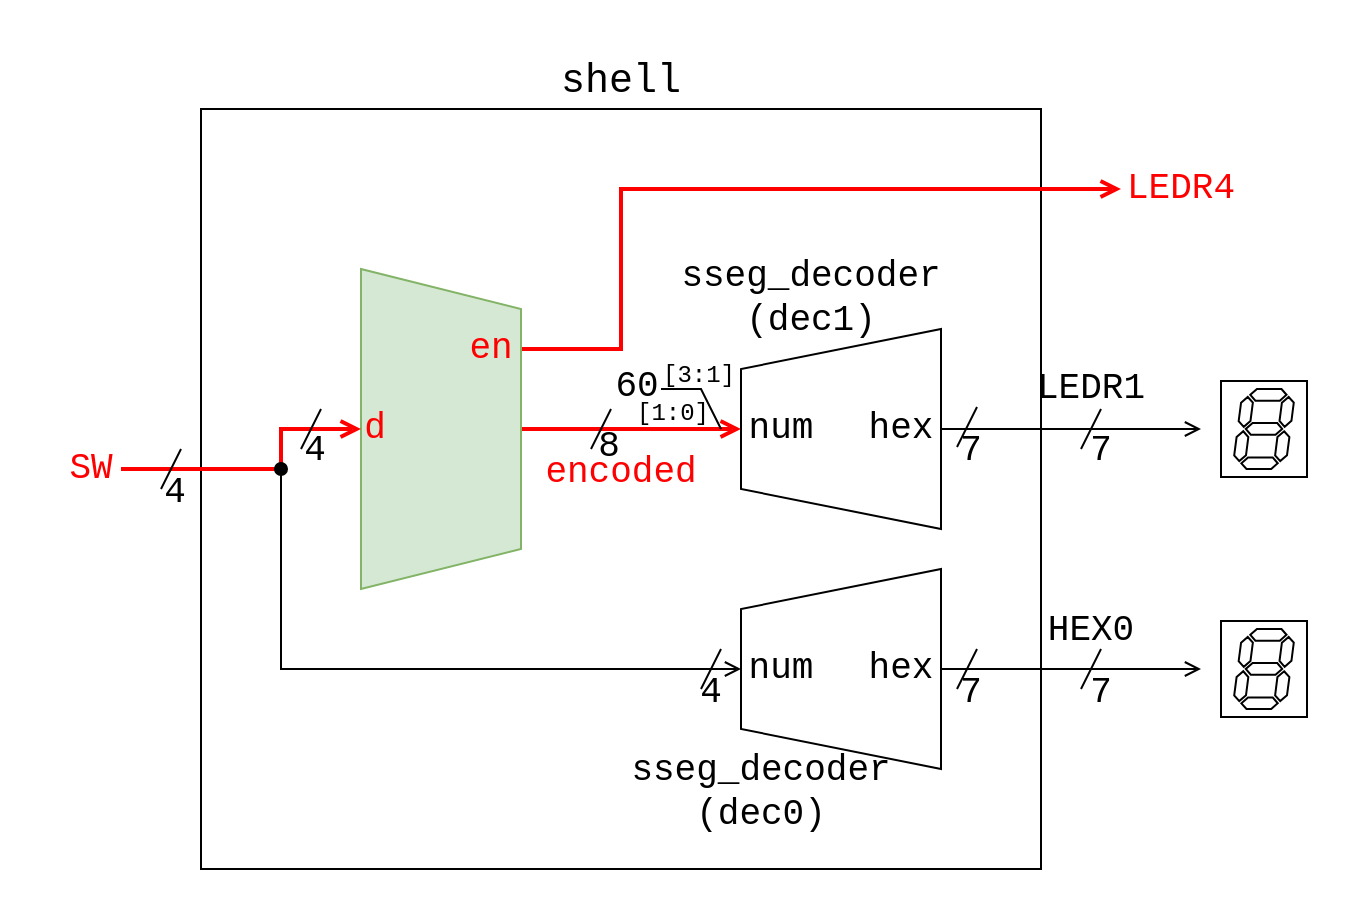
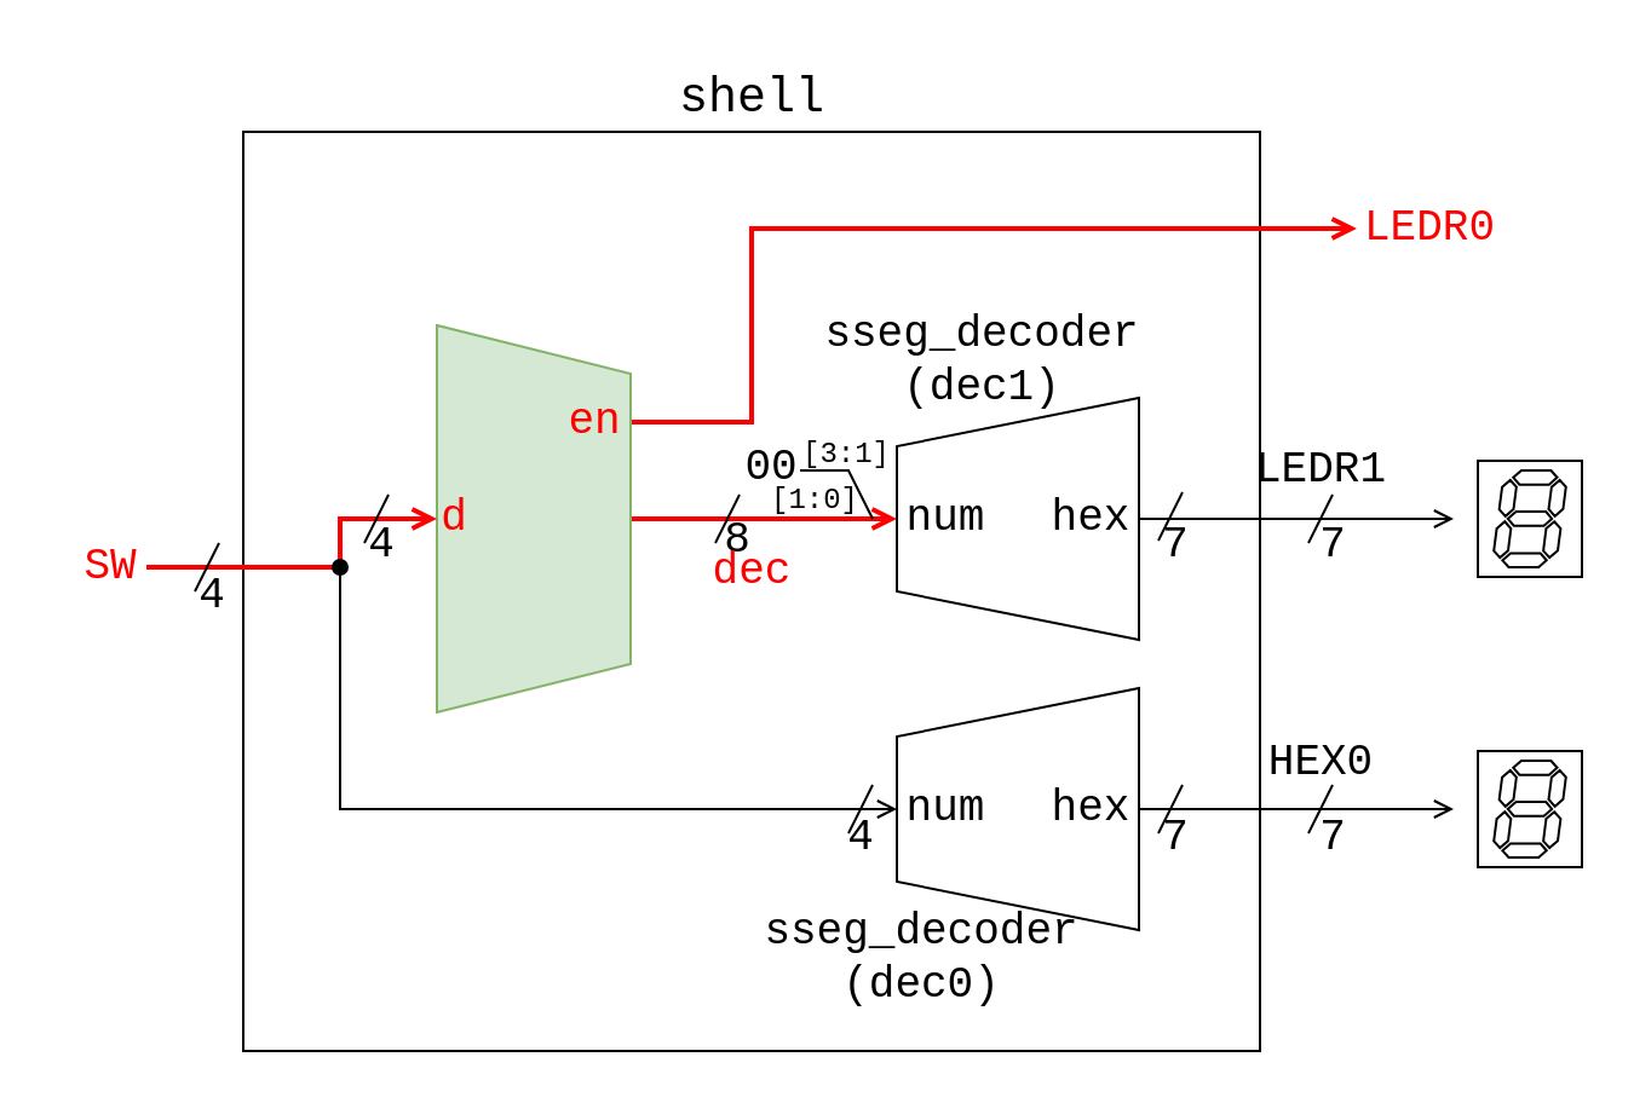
  <mxCell id="0" />
  <mxCell id="1" parent="0" />
  <mxCell id="2" value="" style="rounded=0;whiteSpace=wrap;html=1;movable=0;resizable=0;rotatable=0;deletable=0;editable=0;locked=1;connectable=0;" parent="1" vertex="1"><mxGeometry x="100" y="54" width="420" height="380" as="geometry" /></mxCell>
  <mxCell id="3" style="edgeStyle=none;shape=connector;rounded=0;html=1;exitX=0.5;exitY=0;exitDx=0;exitDy=0;strokeColor=light-dark(#ff0000, #ededed);align=center;verticalAlign=middle;fontFamily=Helvetica;fontSize=11;fontColor=default;labelBackgroundColor=default;startArrow=none;startFill=0;endArrow=open;endFill=0;curved=0;entryX=0.5;entryY=0;entryDx=0;entryDy=0;strokeWidth=2;" parent="1" source="5" target="7" edge="1"><mxGeometry relative="1" as="geometry"><mxPoint x="370" y="224" as="targetPoint" /><Array as="points"><mxPoint x="320" y="214" /><mxPoint x="340" y="214" /></Array></mxGeometry></mxCell>
  <mxCell id="4" style="edgeStyle=none;shape=connector;rounded=0;html=1;exitX=0.25;exitY=0;exitDx=0;exitDy=0;strokeColor=light-dark(#ff0000, #ededed);align=center;verticalAlign=middle;fontFamily=Helvetica;fontSize=11;fontColor=default;labelBackgroundColor=default;startArrow=none;startFill=0;endArrow=open;endFill=0;curved=0;strokeWidth=2;" parent="1" source="5" edge="1"><mxGeometry relative="1" as="geometry"><mxPoint x="560" y="94" as="targetPoint" /><Array as="points"><mxPoint x="290" y="174" /><mxPoint x="310" y="174" /><mxPoint x="310" y="134" /><mxPoint x="310" y="94" /></Array></mxGeometry></mxCell>
  <mxCell id="5" value="" style="shape=trapezoid;perimeter=trapezoidPerimeter;whiteSpace=wrap;html=1;fixedSize=1;rotation=90;fillColor=#d5e8d4;strokeColor=#82b366;" parent="1" vertex="1"><mxGeometry x="140" y="174" width="160" height="80" as="geometry" /></mxCell>
  <mxCell id="6" style="edgeStyle=none;shape=connector;curved=0;rounded=0;html=1;exitX=0.5;exitY=1;exitDx=0;exitDy=0;strokeColor=default;align=center;verticalAlign=middle;fontFamily=Helvetica;fontSize=11;fontColor=default;labelBackgroundColor=default;startArrow=none;startFill=0;endArrow=open;endFill=0;" parent="1" source="7" edge="1"><mxGeometry relative="1" as="geometry"><mxPoint x="600" y="214" as="targetPoint" /></mxGeometry></mxCell>
  <mxCell id="7" value="" style="shape=trapezoid;perimeter=trapezoidPerimeter;whiteSpace=wrap;html=1;fixedSize=1;rotation=-90;" parent="1" vertex="1"><mxGeometry x="370" y="164" width="100" height="100" as="geometry" /></mxCell>
  <mxCell id="8" style="edgeStyle=none;shape=connector;rounded=0;html=1;exitX=0.5;exitY=1;exitDx=0;exitDy=0;strokeColor=default;align=center;verticalAlign=middle;fontFamily=Helvetica;fontSize=11;fontColor=default;labelBackgroundColor=default;startArrow=none;startFill=0;endArrow=open;endFill=0;curved=0;" parent="1" source="9" edge="1"><mxGeometry relative="1" as="geometry"><mxPoint x="600" y="334" as="targetPoint" /></mxGeometry></mxCell>
  <mxCell id="9" value="" style="shape=trapezoid;perimeter=trapezoidPerimeter;whiteSpace=wrap;html=1;fixedSize=1;rotation=-90;" parent="1" vertex="1"><mxGeometry x="370" y="284" width="100" height="100" as="geometry" /></mxCell>
  <mxCell id="10" value="" style="endArrow=open;html=1;rounded=0;strokeColor=light-dark(#ff0000, #ededed);align=center;verticalAlign=middle;fontFamily=Helvetica;fontSize=11;fontColor=default;labelBackgroundColor=default;edgeStyle=none;endFill=0;curved=0;entryX=0.5;entryY=1;entryDx=0;entryDy=0;strokeWidth=2;" parent="1" target="5" edge="1"><mxGeometry width="50" height="50" relative="1" as="geometry"><mxPoint x="60" y="234" as="sourcePoint" /><mxPoint x="180" y="194" as="targetPoint" /><Array as="points"><mxPoint x="140" y="234" /><mxPoint x="140" y="214" /></Array></mxGeometry></mxCell>
  <mxCell id="11" value="shell" style="text;html=1;align=center;verticalAlign=middle;resizable=0;points=[];autosize=1;strokeColor=none;fillColor=none;fontFamily=Courier New;fontSize=20;fontColor=default;labelBackgroundColor=none;" parent="1" vertex="1"><mxGeometry x="270" y="20" width="80" height="40" as="geometry" /></mxCell>
  <mxCell id="12" value="sseg_decoder&lt;div&gt;(dec1)&lt;/div&gt;" style="text;html=1;align=center;verticalAlign=middle;resizable=0;points=[];autosize=1;strokeColor=none;fillColor=none;fontFamily=Courier New;fontSize=18;fontColor=default;labelBackgroundColor=none;" parent="1" vertex="1"><mxGeometry x="330" y="119" width="150" height="60" as="geometry" /></mxCell>
  <mxCell id="13" value="" style="endArrow=open;html=1;rounded=0;strokeColor=default;align=center;verticalAlign=middle;fontFamily=Helvetica;fontSize=11;fontColor=default;labelBackgroundColor=default;edgeStyle=none;endFill=0;curved=0;entryX=0.5;entryY=0;entryDx=0;entryDy=0;startArrow=oval;startFill=1;" parent="1" target="9" edge="1"><mxGeometry width="50" height="50" relative="1" as="geometry"><mxPoint x="140" y="234" as="sourcePoint" /><mxPoint x="190" y="224" as="targetPoint" /><Array as="points"><mxPoint x="140" y="334" /><mxPoint x="240" y="334" /></Array></mxGeometry></mxCell>
  <mxCell id="14" value="" style="endArrow=none;html=1;rounded=1;strokeColor=default;align=center;verticalAlign=middle;fontFamily=Helvetica;fontSize=11;fontColor=default;labelBackgroundColor=default;edgeStyle=none;" parent="1" edge="1"><mxGeometry width="50" height="50" relative="1" as="geometry"><mxPoint x="150" y="224" as="sourcePoint" /><mxPoint x="160" y="204" as="targetPoint" /></mxGeometry></mxCell>
  <mxCell id="15" value="d" style="text;html=1;align=center;verticalAlign=middle;resizable=0;points=[];autosize=1;strokeColor=none;fillColor=none;fontFamily=Courier New;fontSize=18;fontColor=light-dark(#ff0000, #ededed);labelBackgroundColor=none;" parent="1" vertex="1"><mxGeometry x="172" y="194" width="30" height="40" as="geometry" /></mxCell>
  <mxCell id="16" value="&lt;span style=&quot;color: rgb(0, 0, 0);&quot;&gt;4&lt;/span&gt;" style="text;html=1;align=center;verticalAlign=middle;resizable=0;points=[];autosize=1;strokeColor=none;fillColor=none;fontFamily=Courier New;fontSize=18;fontColor=default;labelBackgroundColor=none;" parent="1" vertex="1"><mxGeometry x="142" y="205" width="30" height="40" as="geometry" /></mxCell>
  <mxCell id="17" value="SW" style="text;html=1;align=center;verticalAlign=middle;resizable=0;points=[];autosize=1;strokeColor=none;fillColor=none;fontFamily=Courier New;fontSize=18;fontColor=light-dark(#ff0000, #ededed);labelBackgroundColor=none;" parent="1" vertex="1"><mxGeometry x="20" y="214" width="50" height="40" as="geometry" /></mxCell>
  <mxCell id="18" value="4" style="text;html=1;align=center;verticalAlign=middle;resizable=0;points=[];autosize=1;strokeColor=none;fillColor=none;fontFamily=Courier New;fontSize=18;fontColor=default;labelBackgroundColor=none;" parent="1" vertex="1"><mxGeometry x="72" y="226" width="30" height="40" as="geometry" /></mxCell>
  <mxCell id="19" value="" style="endArrow=none;html=1;rounded=1;strokeColor=default;align=center;verticalAlign=middle;fontFamily=Helvetica;fontSize=11;fontColor=default;labelBackgroundColor=default;edgeStyle=none;" parent="1" edge="1"><mxGeometry width="50" height="50" relative="1" as="geometry"><mxPoint x="80" y="244" as="sourcePoint" /><mxPoint x="90" y="224" as="targetPoint" /></mxGeometry></mxCell>
  <mxCell id="20" value="" style="endArrow=none;html=1;rounded=1;strokeColor=default;align=center;verticalAlign=middle;fontFamily=Helvetica;fontSize=11;fontColor=default;labelBackgroundColor=default;edgeStyle=none;" parent="1" edge="1"><mxGeometry width="50" height="50" relative="1" as="geometry"><mxPoint x="295" y="224" as="sourcePoint" /><mxPoint x="305" y="204" as="targetPoint" /></mxGeometry></mxCell>
  <mxCell id="21" value="&lt;span style=&quot;color: rgb(0, 0, 0);&quot;&gt;8&lt;/span&gt;" style="text;html=1;align=center;verticalAlign=middle;resizable=0;points=[];autosize=1;strokeColor=none;fillColor=none;fontFamily=Courier New;fontSize=18;fontColor=default;labelBackgroundColor=none;" parent="1" vertex="1"><mxGeometry x="289" y="203" width="30" height="40" as="geometry" /></mxCell>
- <mxCell id="22" value="LEDR4" style="text;html=1;align=center;verticalAlign=middle;resizable=0;points=[];autosize=1;strokeColor=none;fillColor=none;fontFamily=Courier New;fontSize=18;fontColor=light-dark(#ff0000, #ededed);labelBackgroundColor=none;" parent="1" vertex="1"><mxGeometry x="550" y="74" width="80" height="40" as="geometry" /></mxCell>
+ <mxCell id="22" value="LEDR0" style="text;html=1;align=center;verticalAlign=middle;resizable=0;points=[];autosize=1;strokeColor=none;fillColor=none;fontFamily=Courier New;fontSize=18;fontColor=light-dark(#ff0000, #ededed);labelBackgroundColor=none;" parent="1" vertex="1"><mxGeometry x="550" y="74" width="80" height="40" as="geometry" /></mxCell>
  <mxCell id="23" value="LEDR1" style="text;html=1;align=center;verticalAlign=middle;resizable=0;points=[];autosize=1;strokeColor=none;fillColor=none;fontFamily=Courier New;fontSize=18;fontColor=default;labelBackgroundColor=none;" parent="1" vertex="1"><mxGeometry x="510" y="174" width="70" height="40" as="geometry" /></mxCell>
  <mxCell id="24" value="" style="endArrow=none;html=1;rounded=1;strokeColor=default;align=center;verticalAlign=middle;fontFamily=Helvetica;fontSize=11;fontColor=default;labelBackgroundColor=default;edgeStyle=none;" parent="1" edge="1"><mxGeometry width="50" height="50" relative="1" as="geometry"><mxPoint x="540" y="344" as="sourcePoint" /><mxPoint x="550" y="324" as="targetPoint" /></mxGeometry></mxCell>
  <mxCell id="25" value="&lt;span style=&quot;color: rgb(0, 0, 0);&quot;&gt;7&lt;/span&gt;" style="text;html=1;align=center;verticalAlign=middle;resizable=0;points=[];autosize=1;strokeColor=none;fillColor=none;fontFamily=Courier New;fontSize=18;fontColor=default;labelBackgroundColor=none;" parent="1" vertex="1"><mxGeometry x="535" y="205" width="30" height="40" as="geometry" /></mxCell>
  <mxCell id="26" value="num" style="text;html=1;align=center;verticalAlign=middle;resizable=0;points=[];autosize=1;strokeColor=none;fillColor=none;fontFamily=Courier New;fontSize=18;fontColor=default;labelBackgroundColor=none;" parent="1" vertex="1"><mxGeometry x="360" y="314" width="60" height="40" as="geometry" /></mxCell>
  <mxCell id="27" value="" style="endArrow=none;html=1;rounded=1;strokeColor=default;align=center;verticalAlign=middle;fontFamily=Helvetica;fontSize=11;fontColor=default;labelBackgroundColor=default;edgeStyle=none;" parent="1" edge="1"><mxGeometry width="50" height="50" relative="1" as="geometry"><mxPoint x="350" y="344" as="sourcePoint" /><mxPoint x="360" y="324" as="targetPoint" /></mxGeometry></mxCell>
  <mxCell id="28" value="4" style="text;html=1;align=center;verticalAlign=middle;resizable=0;points=[];autosize=1;strokeColor=none;fillColor=none;fontFamily=Courier New;fontSize=18;fontColor=default;labelBackgroundColor=none;" parent="1" vertex="1"><mxGeometry x="340" y="326" width="30" height="40" as="geometry" /></mxCell>
  <mxCell id="29" value="" style="endArrow=none;html=1;rounded=0;strokeColor=default;align=center;verticalAlign=middle;fontFamily=Helvetica;fontSize=11;fontColor=default;labelBackgroundColor=default;edgeStyle=none;endFill=0;curved=0;" parent="1" edge="1"><mxGeometry width="50" height="50" relative="1" as="geometry"><mxPoint x="330" y="194" as="sourcePoint" /><mxPoint x="360" y="214" as="targetPoint" /><Array as="points"><mxPoint x="350" y="194" /></Array></mxGeometry></mxCell>
- <mxCell id="30" value="&lt;span style=&quot;color: rgb(0, 0, 0);&quot;&gt;60&lt;/span&gt;" style="text;html=1;align=center;verticalAlign=middle;resizable=0;points=[];autosize=1;strokeColor=none;fillColor=none;fontFamily=Courier New;fontSize=18;fontColor=default;labelBackgroundColor=none;" parent="1" vertex="1"><mxGeometry x="293" y="173" width="50" height="40" as="geometry" /></mxCell>
+ <mxCell id="30" value="&lt;span style=&quot;color: rgb(0, 0, 0);&quot;&gt;00&lt;/span&gt;" style="text;html=1;align=center;verticalAlign=middle;resizable=0;points=[];autosize=1;strokeColor=none;fillColor=none;fontFamily=Courier New;fontSize=18;fontColor=default;labelBackgroundColor=none;" parent="1" vertex="1"><mxGeometry x="293" y="173" width="50" height="40" as="geometry" /></mxCell>
  <mxCell id="31" value="num" style="text;html=1;align=center;verticalAlign=middle;resizable=0;points=[];autosize=1;strokeColor=none;fillColor=none;fontFamily=Courier New;fontSize=18;fontColor=default;labelBackgroundColor=none;" parent="1" vertex="1"><mxGeometry x="360" y="194" width="60" height="40" as="geometry" /></mxCell>
  <mxCell id="32" value="" style="endArrow=none;html=1;rounded=1;strokeColor=default;align=center;verticalAlign=middle;fontFamily=Helvetica;fontSize=11;fontColor=default;labelBackgroundColor=default;edgeStyle=none;" parent="1" edge="1"><mxGeometry width="50" height="50" relative="1" as="geometry"><mxPoint x="540" y="224" as="sourcePoint" /><mxPoint x="550" y="204" as="targetPoint" /></mxGeometry></mxCell>
  <mxCell id="33" value="HEX0" style="text;html=1;align=center;verticalAlign=middle;resizable=0;points=[];autosize=1;strokeColor=none;fillColor=none;fontFamily=Courier New;fontSize=18;fontColor=default;labelBackgroundColor=none;" parent="1" vertex="1"><mxGeometry x="510" y="295" width="70" height="40" as="geometry" /></mxCell>
  <mxCell id="34" value="&lt;span style=&quot;color: rgb(0, 0, 0);&quot;&gt;7&lt;/span&gt;" style="text;html=1;align=center;verticalAlign=middle;resizable=0;points=[];autosize=1;strokeColor=none;fillColor=none;fontFamily=Courier New;fontSize=18;fontColor=default;labelBackgroundColor=none;" parent="1" vertex="1"><mxGeometry x="535" y="326" width="30" height="40" as="geometry" /></mxCell>
  <mxCell id="35" value="" style="group" parent="1" vertex="1" connectable="0"><mxGeometry x="610" y="190" width="43" height="48" as="geometry" /></mxCell>
  <mxCell id="36" value="" style="rounded=0;whiteSpace=wrap;html=1;fontFamily=Helvetica;fontSize=11;fontColor=default;labelBackgroundColor=default;" parent="35" vertex="1"><mxGeometry width="43" height="48" as="geometry" /></mxCell>
  <mxCell id="37" value="" style="verticalLabelPosition=bottom;shadow=0;dashed=0;align=center;html=1;verticalAlign=top;shape=mxgraph.electrical.opto_electronics.7_segment_display;pointerEvents=1;fontFamily=Helvetica;fontSize=11;fontColor=default;labelBackgroundColor=default;" parent="35" vertex="1"><mxGeometry x="6.6" y="4" width="29.79" height="40" as="geometry" /></mxCell>
  <mxCell id="38" value="" style="group" parent="1" vertex="1" connectable="0"><mxGeometry x="610" y="310" width="43" height="48" as="geometry" /></mxCell>
  <mxCell id="39" value="" style="rounded=0;whiteSpace=wrap;html=1;fontFamily=Helvetica;fontSize=11;fontColor=default;labelBackgroundColor=default;" parent="38" vertex="1"><mxGeometry width="43" height="48" as="geometry" /></mxCell>
  <mxCell id="40" value="" style="verticalLabelPosition=bottom;shadow=0;dashed=0;align=center;html=1;verticalAlign=top;shape=mxgraph.electrical.opto_electronics.7_segment_display;pointerEvents=1;fontFamily=Helvetica;fontSize=11;fontColor=default;labelBackgroundColor=default;" parent="38" vertex="1"><mxGeometry x="6.6" y="4" width="29.79" height="40" as="geometry" /></mxCell>
  <mxCell id="41" value="hex" style="text;html=1;align=center;verticalAlign=middle;resizable=0;points=[];autosize=1;strokeColor=none;fillColor=none;fontFamily=Courier New;fontSize=18;fontColor=default;labelBackgroundColor=none;" parent="1" vertex="1"><mxGeometry x="420" y="314" width="60" height="40" as="geometry" /></mxCell>
- <mxCell id="42" value="encoded" style="text;html=1;align=center;verticalAlign=middle;resizable=0;points=[];autosize=1;strokeColor=none;fillColor=none;fontFamily=Courier New;fontSize=18;fontColor=light-dark(#ff0000, #ededed);labelBackgroundColor=none;" parent="1" vertex="1"><mxGeometry x="260" y="216" width="100" height="40" as="geometry" /></mxCell>
+ <mxCell id="42" value="dec" style="text;html=1;align=center;verticalAlign=middle;resizable=0;points=[];autosize=1;strokeColor=none;fillColor=none;fontFamily=Courier New;fontSize=18;fontColor=light-dark(#ff0000, #ededed);labelBackgroundColor=none;" parent="1" vertex="1"><mxGeometry x="260" y="216" width="100" height="40" as="geometry" /></mxCell>
  <mxCell id="43" value="7" style="text;html=1;align=center;verticalAlign=middle;resizable=0;points=[];autosize=1;strokeColor=none;fillColor=none;fontFamily=Courier New;fontSize=18;fontColor=default;labelBackgroundColor=none;" parent="1" vertex="1"><mxGeometry x="470" y="205" width="30" height="40" as="geometry" /></mxCell>
  <mxCell id="44" value="" style="endArrow=none;html=1;rounded=1;strokeColor=default;align=center;verticalAlign=middle;fontFamily=Helvetica;fontSize=11;fontColor=default;labelBackgroundColor=default;edgeStyle=none;" parent="1" edge="1"><mxGeometry width="50" height="50" relative="1" as="geometry"><mxPoint x="478" y="223" as="sourcePoint" /><mxPoint x="488" y="203" as="targetPoint" /></mxGeometry></mxCell>
  <mxCell id="45" value="7" style="text;html=1;align=center;verticalAlign=middle;resizable=0;points=[];autosize=1;strokeColor=none;fillColor=none;fontFamily=Courier New;fontSize=18;fontColor=default;labelBackgroundColor=none;" parent="1" vertex="1"><mxGeometry x="470" y="326" width="30" height="40" as="geometry" /></mxCell>
  <mxCell id="46" value="" style="endArrow=none;html=1;rounded=1;strokeColor=default;align=center;verticalAlign=middle;fontFamily=Helvetica;fontSize=11;fontColor=default;labelBackgroundColor=default;edgeStyle=none;" parent="1" edge="1"><mxGeometry width="50" height="50" relative="1" as="geometry"><mxPoint x="478" y="344" as="sourcePoint" /><mxPoint x="488" y="324" as="targetPoint" /></mxGeometry></mxCell>
  <mxCell id="47" value="hex" style="text;html=1;align=center;verticalAlign=middle;resizable=0;points=[];autosize=1;strokeColor=none;fillColor=none;fontFamily=Courier New;fontSize=18;fontColor=default;labelBackgroundColor=none;" parent="1" vertex="1"><mxGeometry x="420" y="194" width="60" height="40" as="geometry" /></mxCell>
  <mxCell id="48" value="sseg_decoder&lt;div&gt;(dec0)&lt;/div&gt;" style="text;html=1;align=center;verticalAlign=middle;resizable=0;points=[];autosize=1;strokeColor=none;fillColor=none;fontFamily=Courier New;fontSize=18;fontColor=default;labelBackgroundColor=none;" parent="1" vertex="1"><mxGeometry x="305" y="366" width="150" height="60" as="geometry" /></mxCell>
  <mxCell id="49" value="en" style="text;html=1;align=center;verticalAlign=middle;resizable=0;points=[];autosize=1;strokeColor=none;fillColor=none;fontFamily=Courier New;fontSize=18;fontColor=light-dark(#ff0000, #ededed);labelBackgroundColor=none;" parent="1" vertex="1"><mxGeometry x="220" y="154" width="50" height="40" as="geometry" /></mxCell>
  <mxCell id="50" value="[3:1]" style="text;html=1;align=center;verticalAlign=middle;resizable=0;points=[];autosize=1;strokeColor=none;fillColor=none;fontFamily=Courier New;fontSize=12;fontColor=default;labelBackgroundColor=none;" parent="1" vertex="1"><mxGeometry x="319" y="173" width="60" height="30" as="geometry" /></mxCell>
  <mxCell id="51" value="[1:0]" style="text;html=1;align=center;verticalAlign=middle;resizable=0;points=[];autosize=1;strokeColor=none;fillColor=none;fontFamily=Courier New;fontSize=12;fontColor=default;labelBackgroundColor=none;" parent="1" vertex="1"><mxGeometry x="306" y="192" width="60" height="30" as="geometry" /></mxCell>
